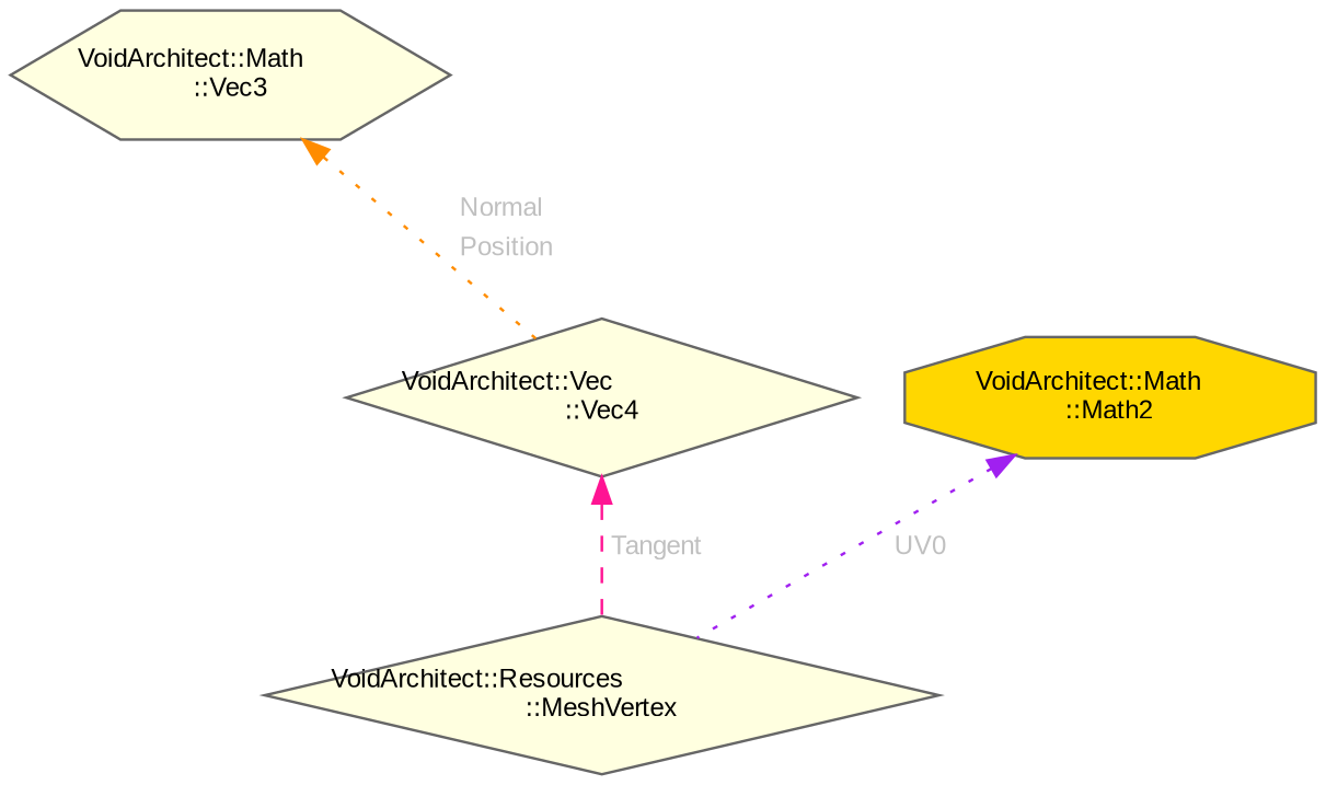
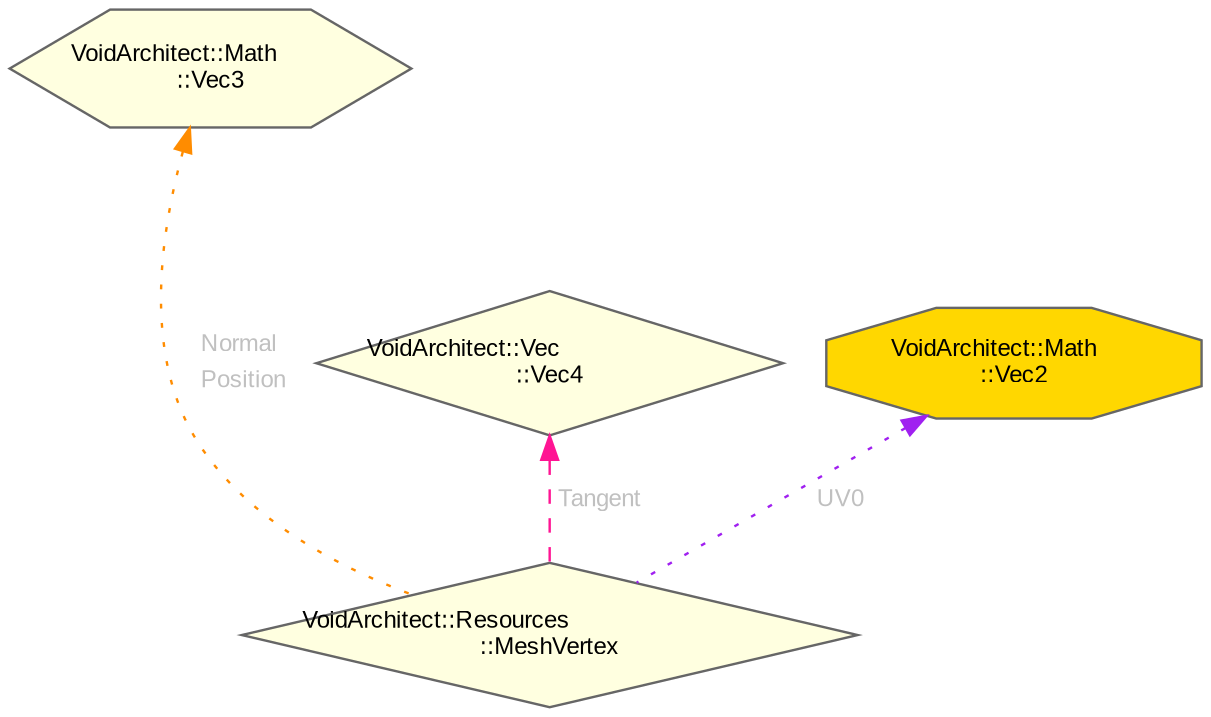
  digraph {
    fontname="Liberation Sans"
    node [color=gray40 fillcolor=lightyellow fontname="Liberation Sans" fontsize=10 shape=diamond style=filled]
    edge [dir=back fontcolor=grey fontname="Liberation Sans" fontsize=10 labelfontname=Helvetica labelfontsize=10 style=dotted]
    n1 [fontcolor=black height=0.2 label="VoidArchitect::Resources\l::MeshVertex" width=0.4]
    n2 [height=0.2 label="VoidArchitect::Math\l::Vec3" shape=hexagon width=0.4]
-   n3 [fillcolor=gold height=0.2 label="VoidArchitect::Math\l::Math2" shape=octagon width=0.4]
+   n3 [fillcolor=gold height=0.2 label="VoidArchitect::Math\l::Vec2" shape=octagon width=0.4]
    n4 [height=0.2 label="VoidArchitect::Vec\l::Vec4" width=0.4]
-   n2 -> n4 [color=darkorange label=<<TABLE CELLBORDER="0" BORDER="0"><TR><TD VALIGN="top" ALIGN="LEFT" CELLPADDING="1" CELLSPACING="0">Normal</TD></TR> <TR><TD VALIGN="top" ALIGN="LEFT" CELLPADDING="1" CELLSPACING="0">Position</TD></TR> </TABLE>>]
+   n2 -> n1 [color=darkorange label=<<TABLE CELLBORDER="0" BORDER="0"><TR><TD VALIGN="top" ALIGN="LEFT" CELLPADDING="1" CELLSPACING="0">Normal</TD></TR> <TR><TD VALIGN="top" ALIGN="LEFT" CELLPADDING="1" CELLSPACING="0">Position</TD></TR> </TABLE>>]
    n3 -> n1 [color=purple label=<<TABLE CELLBORDER="0" BORDER="0"><TR><TD VALIGN="top" ALIGN="LEFT" CELLPADDING="1" CELLSPACING="0">UV0</TD></TR> </TABLE>>]
    n4 -> n1 [color=deeppink label=<<TABLE CELLBORDER="0" BORDER="0"><TR><TD VALIGN="top" ALIGN="LEFT" CELLPADDING="1" CELLSPACING="0">Tangent</TD></TR> </TABLE>> style=dashed]
  }
